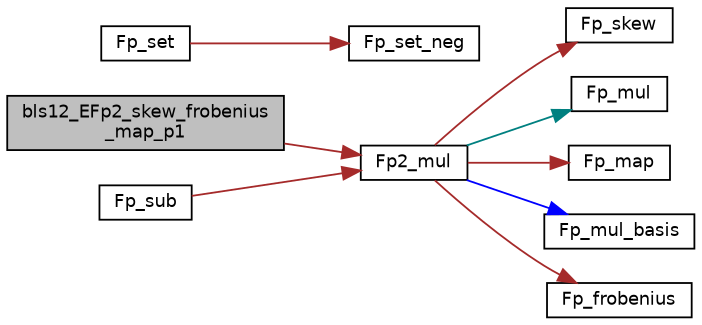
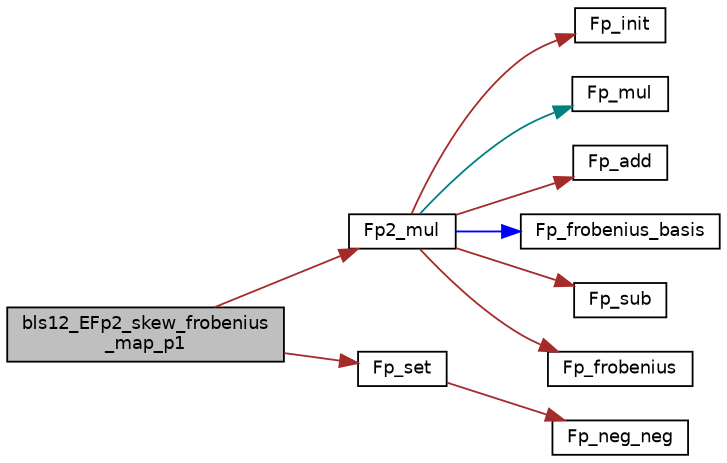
  digraph {
    rankdir=LR
    node [color=black fillcolor=white fontname=Helvetica fontsize=10 shape=record style=filled]
    edge [color=brown fontname=Helvetica fontsize=10 labelfontname=Helvetica labelfontsize=10 style=solid]
    n1 [fillcolor=grey75 fontcolor=black height=0.2 label="bls12_EFp2_skew_frobenius\l_map_p1" width=0.4]
    n2 [height=0.2 label=Fp2_mul width=0.4]
    n3 [height=0.2 label=Fp_set width=0.4]
-   n4 [height=0.2 label=Fp_skew width=0.4]
+   n4 [height=0.2 label=Fp_init width=0.4]
    n5 [height=0.2 label=Fp_mul width=0.4]
-   n6 [height=0.2 label=Fp_map width=0.4]
-   n7 [height=0.2 label=Fp_mul_basis width=0.4]
+   n6 [height=0.2 label=Fp_add width=0.4]
+   n7 [height=0.2 label=Fp_frobenius_basis width=0.4]
    n8 [height=0.2 label=Fp_sub width=0.4]
    n9 [height=0.2 label=Fp_frobenius width=0.4]
-   n10 [height=0.2 label=Fp_set_neg width=0.4]
+   n10 [height=0.2 label=Fp_neg_neg width=0.4]
    n1 -> n2
+   n1 -> n3
    n2 -> n4
    n2 -> n5 [color=teal]
    n2 -> n6
    n2 -> n7 [color=blue]
-   n8 -> n2
+   n2 -> n8
    n2 -> n9
    n3 -> n10
  }
